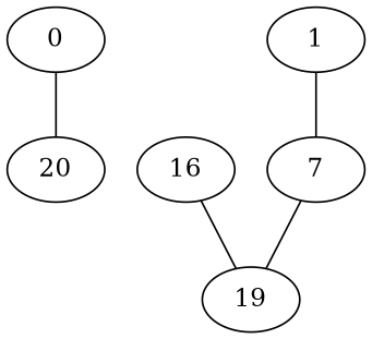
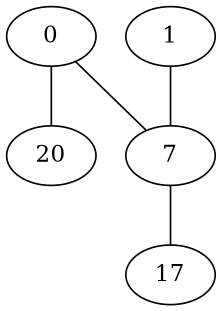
  graph {
    n1 [label=20]
    7
-   19
+   19 [label=17]
    n4 [label=0]
-   16
    1
    7 -- 19
    n4 -- n1
-   16 -- 19
+   n4 -- 7
    1 -- 7
  }
